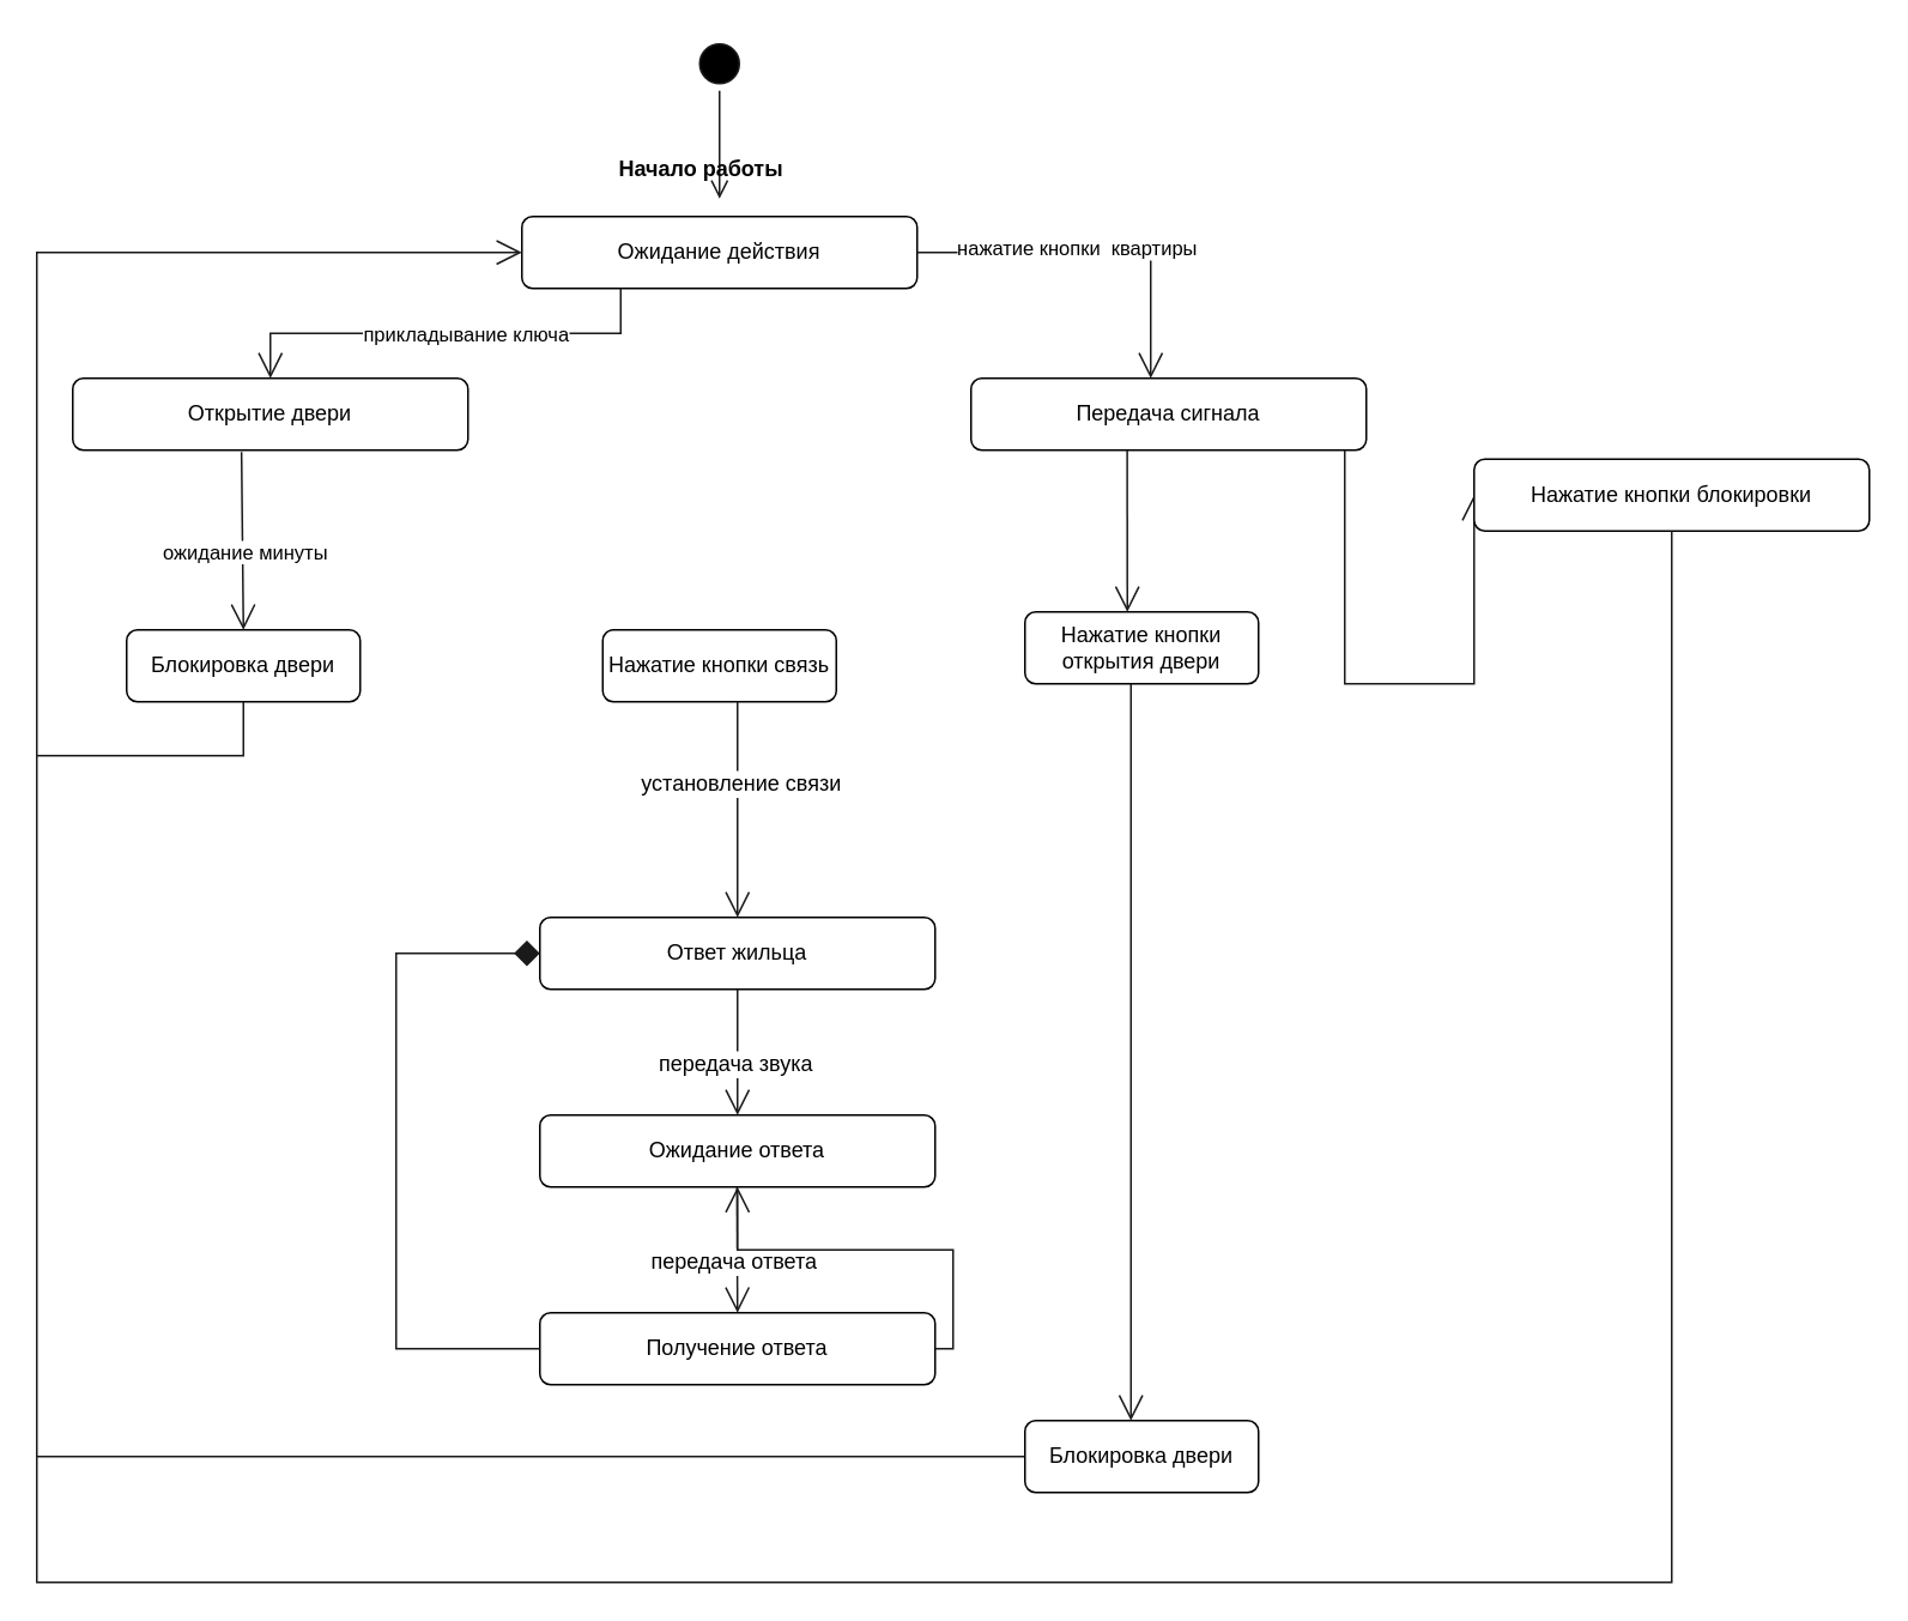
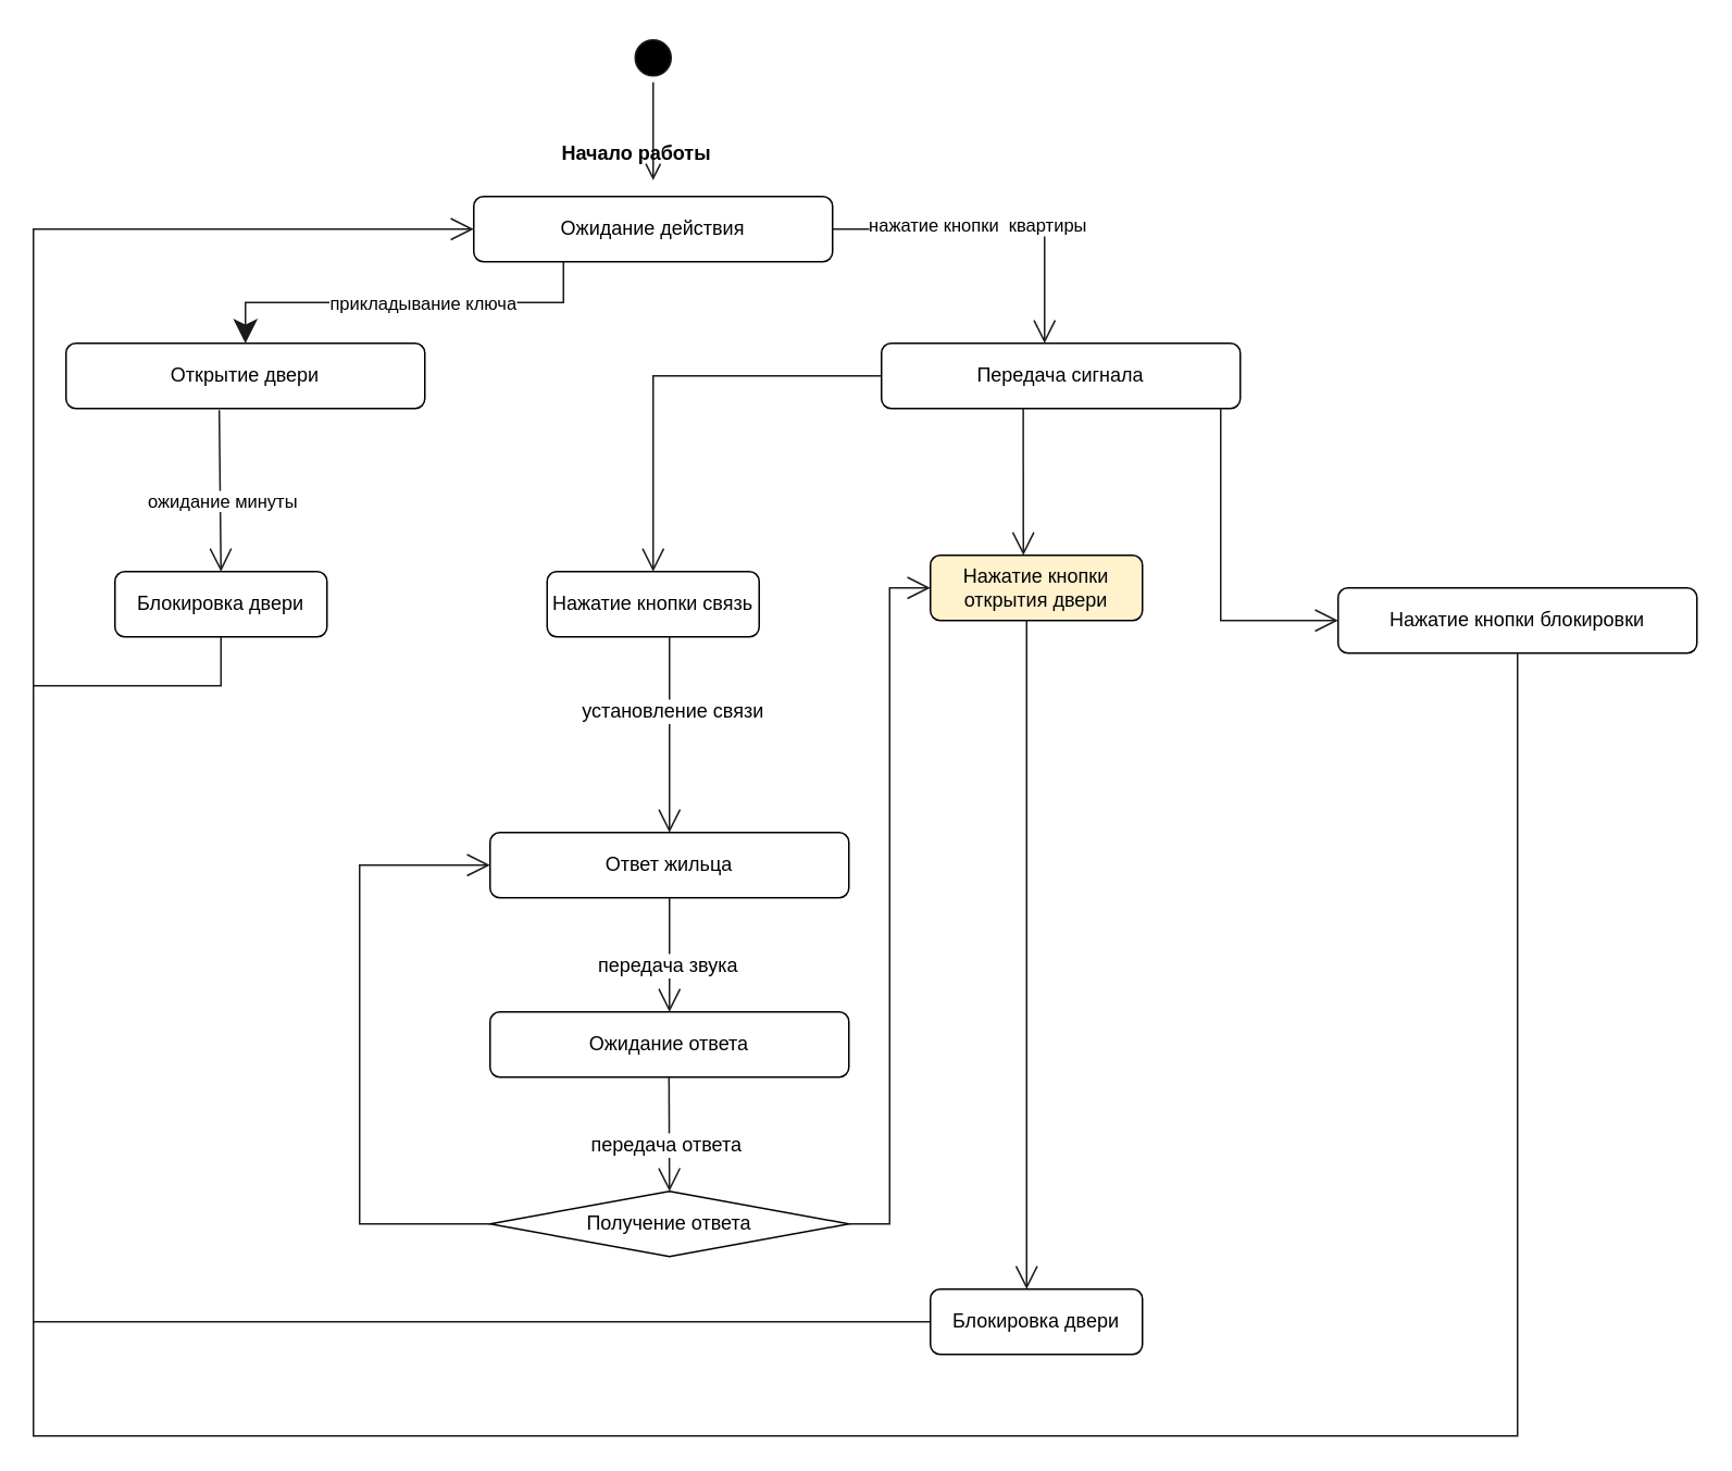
  <mxCell id="0" />
  <mxCell id="1" parent="0" />
  <mxCell id="2" value="Ожидание действия" style="rounded=1;whiteSpace=wrap;html=1;" parent="1" vertex="1"><mxGeometry x="290" y="120" width="220" height="40" as="geometry" /></mxCell>
  <mxCell id="3" value="Ответ жильца" style="rounded=1;whiteSpace=wrap;html=1;" parent="1" vertex="1"><mxGeometry x="300" y="510" width="220" height="40" as="geometry" /></mxCell>
  <mxCell id="4" value="Блокировка двери" style="rounded=1;whiteSpace=wrap;html=1;" parent="1" vertex="1"><mxGeometry x="70" y="350" width="130" height="40" as="geometry" /></mxCell>
  <mxCell id="5" value="Передача сигнала" style="rounded=1;whiteSpace=wrap;html=1;" parent="1" vertex="1"><mxGeometry x="540" y="210" width="220" height="40" as="geometry" /></mxCell>
  <mxCell id="6" value="Открытие двери" style="rounded=1;whiteSpace=wrap;html=1;" parent="1" vertex="1"><mxGeometry x="40" y="210" width="220" height="40" as="geometry" /></mxCell>
  <mxCell id="7" value="Нажатие кнопки связь" style="rounded=1;whiteSpace=wrap;html=1;" parent="1" vertex="1"><mxGeometry x="335" y="350" width="130" height="40" as="geometry" /></mxCell>
- <mxCell id="8" value="Нажатие кнопки открытия двери" style="rounded=1;whiteSpace=wrap;html=1;" parent="1" vertex="1"><mxGeometry x="570" y="340" width="130" height="40" as="geometry" /></mxCell>
+ <mxCell id="8" value="Нажатие кнопки открытия двери" style="rounded=1;whiteSpace=wrap;html=1;fillColor=#fff2cc;" parent="1" vertex="1"><mxGeometry x="570" y="340" width="130" height="40" as="geometry" /></mxCell>
  <mxCell id="9" value="" style="ellipse;html=1;shape=startState;fillColor=#000000;strokeColor=#1A1A1A;" parent="1" vertex="1"><mxGeometry x="385" y="20" width="30" height="30" as="geometry" /></mxCell>
  <mxCell id="10" value="" style="edgeStyle=orthogonalEdgeStyle;html=1;verticalAlign=bottom;endArrow=open;endSize=8;strokeColor=#1A1A1A;rounded=0;" parent="1" source="9" edge="1"><mxGeometry relative="1" as="geometry"><mxPoint x="400" y="110" as="targetPoint" /></mxGeometry></mxCell>
  <mxCell id="11" value="Начало работы" style="text;align=center;fontStyle=1;verticalAlign=middle;spacingLeft=3;spacingRight=3;strokeColor=none;rotatable=0;points=[[0,0.5],[1,0.5]];portConstraint=eastwest;" parent="1" vertex="1"><mxGeometry x="350" y="80" width="80" height="26" as="geometry" /></mxCell>
- <mxCell id="12" value="" style="endArrow=open;endFill=1;endSize=12;html=1;rounded=0;strokeColor=#1A1A1A;exitX=0.25;exitY=1;exitDx=0;exitDy=0;entryX=0.5;entryY=0;entryDx=0;entryDy=0;edgeStyle=orthogonalEdgeStyle;" parent="1" source="2" target="6" edge="1"><mxGeometry width="160" relative="1" as="geometry"><mxPoint x="370" y="200" as="sourcePoint" /><mxPoint x="530" y="200" as="targetPoint" /></mxGeometry></mxCell>
+ <mxCell id="12" value="" style="endArrow=classic;endFill=1;endSize=12;html=1;rounded=0;strokeColor=#1A1A1A;exitX=0.25;exitY=1;exitDx=0;exitDy=0;entryX=0.5;entryY=0;entryDx=0;entryDy=0;edgeStyle=orthogonalEdgeStyle;" parent="1" source="2" target="6" edge="1"><mxGeometry width="160" relative="1" as="geometry"><mxPoint x="370" y="200" as="sourcePoint" /><mxPoint x="530" y="200" as="targetPoint" /></mxGeometry></mxCell>
  <mxCell id="13" value="прикладывание ключа" style="edgeLabel;html=1;align=center;verticalAlign=middle;resizable=0;points=[];" parent="12" vertex="1" connectable="0"><mxGeometry x="-0.086" relative="1" as="geometry"><mxPoint as="offset" /></mxGeometry></mxCell>
  <mxCell id="14" value="" style="endArrow=open;endFill=1;endSize=12;html=1;rounded=0;strokeColor=#1A1A1A;exitX=1;exitY=0.5;exitDx=0;exitDy=0;edgeStyle=orthogonalEdgeStyle;" parent="1" source="2" edge="1"><mxGeometry width="160" relative="1" as="geometry"><mxPoint x="355" y="170" as="sourcePoint" /><mxPoint x="640" y="210" as="targetPoint" /><Array as="points"><mxPoint x="640" y="140" /><mxPoint x="640" y="210" /></Array></mxGeometry></mxCell>
  <mxCell id="15" value="нажатие кнопки&amp;nbsp; квартиры" style="edgeLabel;html=1;align=center;verticalAlign=middle;resizable=0;points=[];" parent="14" vertex="1" connectable="0"><mxGeometry x="-0.12" y="3" relative="1" as="geometry"><mxPoint as="offset" /></mxGeometry></mxCell>
  <mxCell id="16" value="" style="endArrow=open;endFill=1;endSize=12;html=1;rounded=0;strokeColor=#1A1A1A;exitX=0.427;exitY=1.025;exitDx=0;exitDy=0;exitPerimeter=0;entryX=0.5;entryY=0;entryDx=0;entryDy=0;" parent="1" source="6" edge="1" target="4"><mxGeometry width="160" relative="1" as="geometry"><mxPoint x="100" y="290" as="sourcePoint" /><mxPoint x="190" y="350" as="targetPoint" /></mxGeometry></mxCell>
  <mxCell id="17" value="ожидание минуты" style="edgeLabel;html=1;align=center;verticalAlign=middle;resizable=0;points=[];" parent="16" vertex="1" connectable="0"><mxGeometry x="0.131" y="1" relative="1" as="geometry"><mxPoint as="offset" /></mxGeometry></mxCell>
+ <mxCell id="18" value="" style="endArrow=open;endFill=1;endSize=12;html=1;rounded=0;strokeColor=#1A1A1A;exitX=0;exitY=0.5;exitDx=0;exitDy=0;entryX=0.5;entryY=0;entryDx=0;entryDy=0;edgeStyle=orthogonalEdgeStyle;" parent="1" source="5" target="7" edge="1"><mxGeometry width="160" relative="1" as="geometry"><mxPoint x="180" y="280" as="sourcePoint" /><mxPoint x="265" y="380" as="targetPoint" /><Array as="points"><mxPoint x="400" y="230" /></Array></mxGeometry></mxCell>
  <mxCell id="19" value="" style="endArrow=open;endFill=1;endSize=12;html=1;rounded=0;strokeColor=#1A1A1A;exitX=0.395;exitY=1;exitDx=0;exitDy=0;exitPerimeter=0;" parent="1" source="5" edge="1"><mxGeometry width="160" relative="1" as="geometry"><mxPoint x="630" y="250" as="sourcePoint" /><mxPoint x="627" y="340" as="targetPoint" /></mxGeometry></mxCell>
  <mxCell id="20" value="" style="endArrow=none;endFill=0;endSize=12;html=1;rounded=0;strokeColor=#1A1A1A;exitX=0.5;exitY=1;exitDx=0;exitDy=0;edgeStyle=orthogonalEdgeStyle;" parent="1" source="4" edge="1"><mxGeometry width="160" relative="1" as="geometry"><mxPoint x="200" y="300" as="sourcePoint" /><mxPoint x="20" y="420" as="targetPoint" /><Array as="points"><mxPoint x="135" y="420" /></Array></mxGeometry></mxCell>
  <mxCell id="21" value="" style="endArrow=open;endFill=1;endSize=12;html=1;rounded=0;strokeColor=#1A1A1A;entryX=0.5;entryY=0;entryDx=0;entryDy=0;edgeStyle=orthogonalEdgeStyle;" parent="1" target="3" edge="1"><mxGeometry width="160" relative="1" as="geometry"><mxPoint x="410" y="390" as="sourcePoint" /><mxPoint x="295" y="410" as="targetPoint" /><Array as="points"><mxPoint x="410" y="390" /></Array></mxGeometry></mxCell>
  <mxCell id="22" value="установление связи" style="edgeLabel;html=1;align=center;verticalAlign=middle;resizable=0;points=[];fontSize=12;" vertex="1" connectable="0" parent="21"><mxGeometry x="-0.25" y="1" relative="1" as="geometry"><mxPoint as="offset" /></mxGeometry></mxCell>
  <mxCell id="23" value="" style="endArrow=open;endFill=1;endSize=12;html=1;rounded=0;strokeColor=#1A1A1A;exitX=0.454;exitY=1;exitDx=0;exitDy=0;exitPerimeter=0;" parent="1" source="8" edge="1"><mxGeometry width="160" relative="1" as="geometry"><mxPoint x="220" y="320" as="sourcePoint" /><mxPoint x="629" y="790" as="targetPoint" /></mxGeometry></mxCell>
  <mxCell id="24" value="" style="endArrow=open;endFill=1;endSize=12;html=1;rounded=0;strokeColor=#1A1A1A;entryX=0;entryY=0.5;entryDx=0;entryDy=0;edgeStyle=orthogonalEdgeStyle;" parent="1" target="25" edge="1"><mxGeometry width="160" relative="1" as="geometry"><mxPoint x="748" y="250" as="sourcePoint" /><mxPoint x="530" y="590" as="targetPoint" /><Array as="points"><mxPoint x="748" y="380" /></Array></mxGeometry></mxCell>
- <mxCell id="25" value="Нажатие кнопки блокировки" style="rounded=1;whiteSpace=wrap;html=1;" parent="1" vertex="1"><mxGeometry x="820" y="255" width="220" height="40" as="geometry" /></mxCell>
+ <mxCell id="25" value="Нажатие кнопки блокировки" style="rounded=1;whiteSpace=wrap;html=1;" parent="1" vertex="1"><mxGeometry x="820" y="360" width="220" height="40" as="geometry" /></mxCell>
  <mxCell id="26" value="" style="endArrow=open;endFill=1;endSize=12;html=1;rounded=0;strokeColor=#1A1A1A;exitX=0;exitY=0.5;exitDx=0;exitDy=0;edgeStyle=orthogonalEdgeStyle;entryX=0;entryY=0.5;entryDx=0;entryDy=0;" parent="1" source="27" target="2" edge="1"><mxGeometry width="160" relative="1" as="geometry"><mxPoint x="90" y="720" as="sourcePoint" /><mxPoint x="30" y="46" as="targetPoint" /><Array as="points"><mxPoint x="20" y="810" /><mxPoint x="20" y="140" /></Array></mxGeometry></mxCell>
  <mxCell id="27" value="Блокировка двери" style="rounded=1;whiteSpace=wrap;html=1;" vertex="1" parent="1"><mxGeometry x="570" y="790" width="130" height="40" as="geometry" /></mxCell>
  <mxCell id="28" value="Ожидание ответа" style="rounded=1;whiteSpace=wrap;html=1;" vertex="1" parent="1"><mxGeometry x="300" y="620" width="220" height="40" as="geometry" /></mxCell>
  <mxCell id="29" value="" style="endArrow=open;endFill=1;endSize=12;html=1;rounded=0;strokeColor=#1A1A1A;entryX=0.5;entryY=0;entryDx=0;entryDy=0;exitX=0.5;exitY=1;exitDx=0;exitDy=0;" edge="1" parent="1" source="3" target="28"><mxGeometry width="160" relative="1" as="geometry"><mxPoint x="414" y="540" as="sourcePoint" /><mxPoint x="414" y="660" as="targetPoint" /></mxGeometry></mxCell>
  <mxCell id="30" value="передача звука" style="edgeLabel;html=1;align=center;verticalAlign=middle;resizable=0;points=[];fontSize=12;" vertex="1" connectable="0" parent="29"><mxGeometry x="0.167" y="-2" relative="1" as="geometry"><mxPoint as="offset" /></mxGeometry></mxCell>
- <mxCell id="31" value="Получение ответа" style="rounded=1;whiteSpace=wrap;html=1;" vertex="1" parent="1"><mxGeometry x="300" y="730" width="220" height="40" as="geometry" /></mxCell>
+ <mxCell id="31" value="Получение ответа" style="rhombus;whiteSpace=wrap;html=1;" vertex="1" parent="1"><mxGeometry x="300" y="730" width="220" height="40" as="geometry" /></mxCell>
  <mxCell id="32" value="" style="endArrow=open;endFill=1;endSize=12;html=1;rounded=0;strokeColor=#1A1A1A;entryX=0.5;entryY=0;entryDx=0;entryDy=0;exitX=0.5;exitY=1;exitDx=0;exitDy=0;" edge="1" parent="1" target="31"><mxGeometry width="160" relative="1" as="geometry"><mxPoint x="409.71" y="660" as="sourcePoint" /><mxPoint x="409.71" y="730" as="targetPoint" /></mxGeometry></mxCell>
  <mxCell id="33" value="передача ответа" style="edgeLabel;html=1;align=center;verticalAlign=middle;resizable=0;points=[];fontSize=12;" vertex="1" connectable="0" parent="32"><mxGeometry x="0.167" y="-2" relative="1" as="geometry"><mxPoint as="offset" /></mxGeometry></mxCell>
- <mxCell id="34" value="" style="endArrow=open;endFill=1;endSize=12;html=1;rounded=0;strokeColor=#1A1A1A;exitX=1;exitY=0.5;exitDx=0;exitDy=0;edgeStyle=orthogonalEdgeStyle;" edge="1" parent="1" source="31" target="28"><mxGeometry width="160" relative="1" as="geometry"><mxPoint x="419.71" y="670" as="sourcePoint" /><mxPoint x="420" y="740" as="targetPoint" /></mxGeometry></mxCell>
- <mxCell id="35" value="" style="endArrow=diamond;endFill=1;endSize=12;html=1;rounded=0;strokeColor=#1A1A1A;entryX=0;entryY=0.5;entryDx=0;entryDy=0;exitX=0;exitY=0.5;exitDx=0;exitDy=0;edgeStyle=orthogonalEdgeStyle;" edge="1" parent="1" source="31" target="3"><mxGeometry width="160" relative="1" as="geometry"><mxPoint x="530" y="760" as="sourcePoint" /><mxPoint x="580" y="370" as="targetPoint" /><Array as="points"><mxPoint x="220" y="750" /><mxPoint x="220" y="530" /></Array></mxGeometry></mxCell>
+ <mxCell id="34" value="" style="endArrow=open;endFill=1;endSize=12;html=1;rounded=0;strokeColor=#1A1A1A;entryX=0;entryY=0.5;entryDx=0;entryDy=0;exitX=1;exitY=0.5;exitDx=0;exitDy=0;edgeStyle=orthogonalEdgeStyle;" edge="1" parent="1" source="31" target="8"><mxGeometry width="160" relative="1" as="geometry"><mxPoint x="419.71" y="670" as="sourcePoint" /><mxPoint x="420" y="740" as="targetPoint" /></mxGeometry></mxCell>
+ <mxCell id="35" value="" style="endArrow=open;endFill=1;endSize=12;html=1;rounded=0;strokeColor=#1A1A1A;entryX=0;entryY=0.5;entryDx=0;entryDy=0;exitX=0;exitY=0.5;exitDx=0;exitDy=0;edgeStyle=orthogonalEdgeStyle;" edge="1" parent="1" source="31" target="3"><mxGeometry width="160" relative="1" as="geometry"><mxPoint x="530" y="760" as="sourcePoint" /><mxPoint x="580" y="370" as="targetPoint" /><Array as="points"><mxPoint x="220" y="750" /><mxPoint x="220" y="530" /></Array></mxGeometry></mxCell>
  <mxCell id="36" value="" style="endArrow=none;endFill=0;endSize=12;html=1;rounded=0;strokeColor=#1A1A1A;exitX=0.5;exitY=1;exitDx=0;exitDy=0;edgeStyle=orthogonalEdgeStyle;" edge="1" parent="1" source="25"><mxGeometry width="160" relative="1" as="geometry"><mxPoint x="145" y="400" as="sourcePoint" /><mxPoint x="20" y="810" as="targetPoint" /><Array as="points"><mxPoint x="930" y="880" /><mxPoint x="20" y="880" /></Array></mxGeometry></mxCell>
